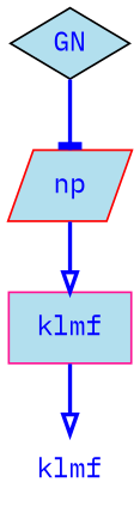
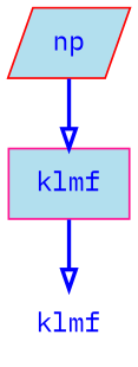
  digraph {
    fontname="IBM Plex Mono"
    node [fillcolor=lightblue2 fontcolor=blue fontname="IBM Plex Mono" style=filled]
    edge [arrowhead=onormal color=blue fontcolor=blue minlen=1 style=bold fontname="IBM Plex Mono"]
    n1 [height=0.50 label=klmf shape=plaintext width=0.75 color=brown style=""]
    n2 [color=deeppink height=0.50 label=klmf shape=box width=0.86]
    n3 [color=red height=0.50 label=np shape=parallelogram width=0.75]
-   n4 [arrowhead=doubleoctagon color=black height=0.50 label=GN width=0.75 shape=diamond]
    n2 -> n1
    n3 -> n2
-   n4 -> n3 [shape=normal arrowhead=tee]
  }
